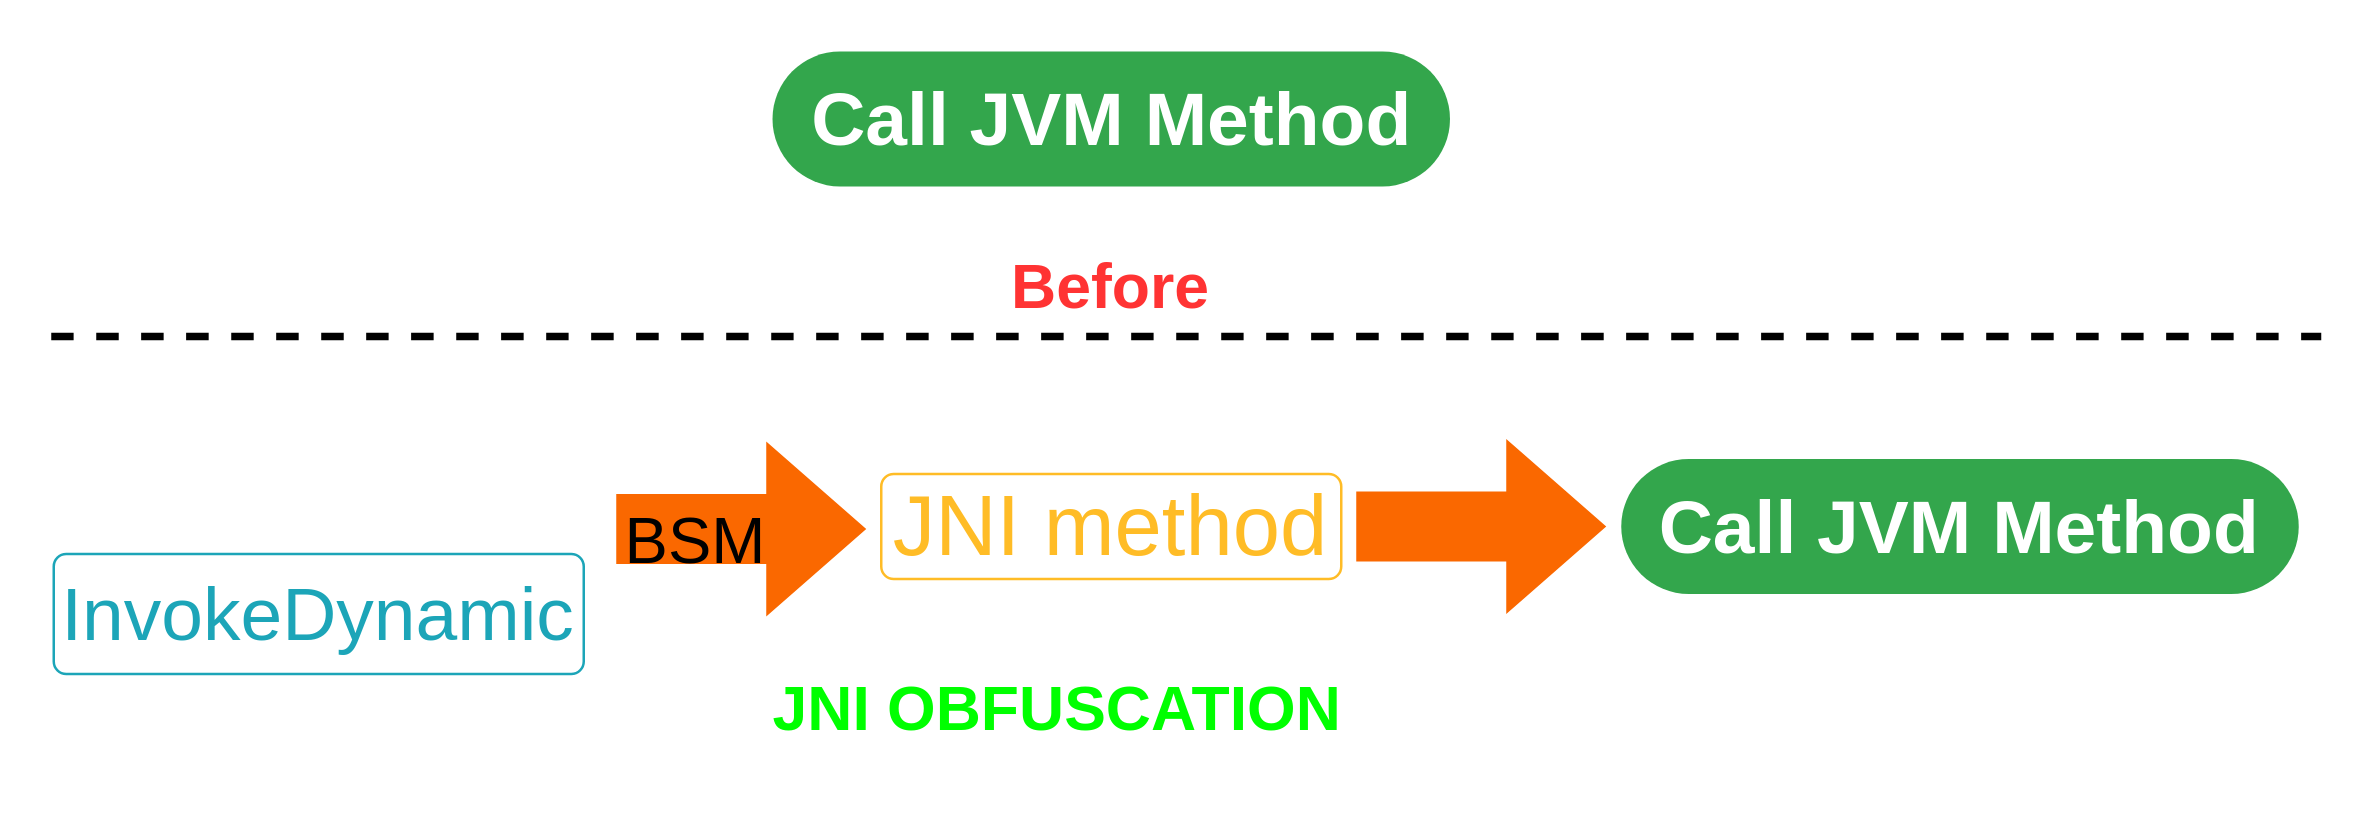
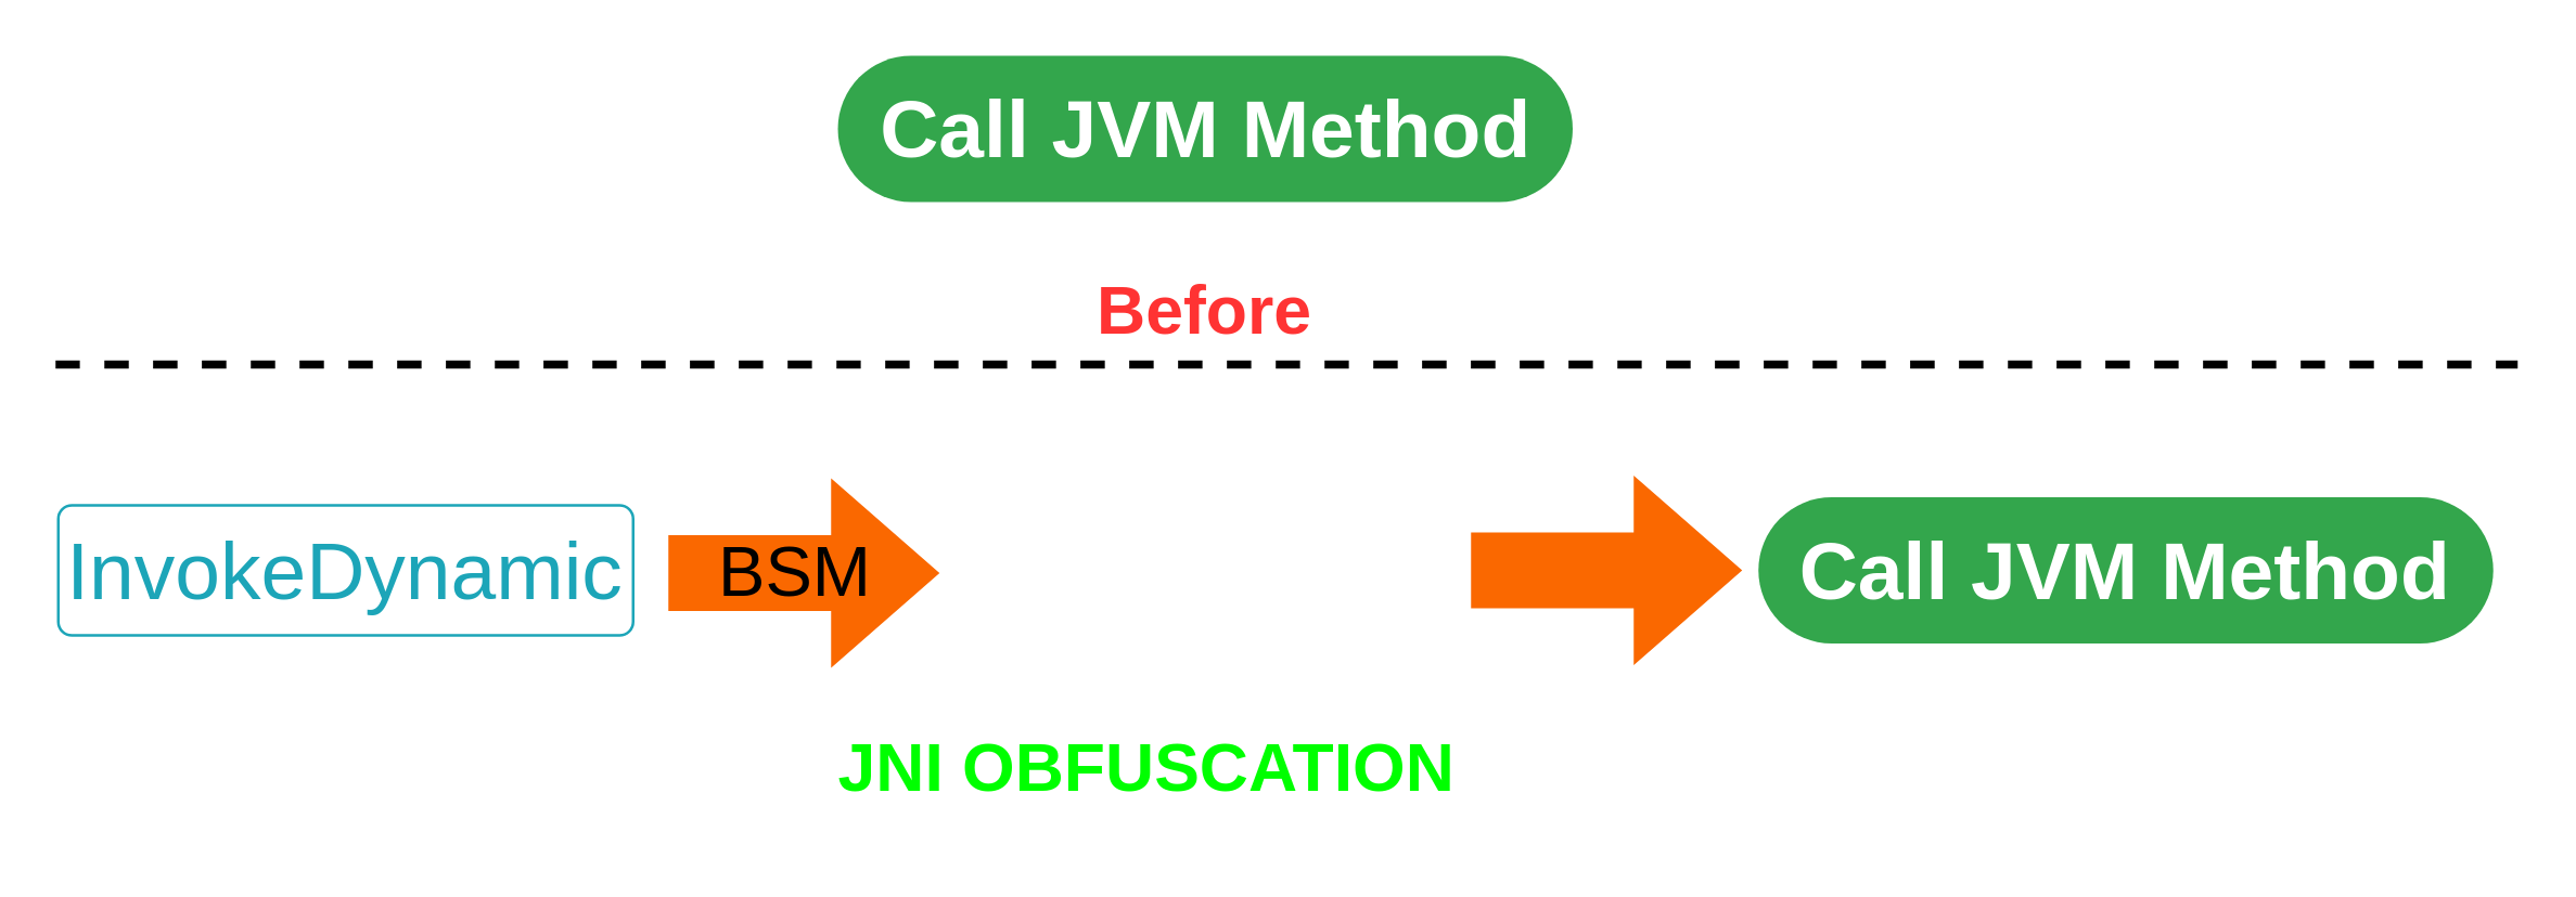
  <mxCell id="0" />
  <mxCell id="1" parent="0" />
- <mxCell id="2" value="&lt;font style=&quot;font-size: 34px;&quot;&gt;JNI method&lt;/font&gt;" style="html=1;shadow=0;dashed=0;shape=mxgraph.bootstrap.rrect;rSize=5;strokeColor=#FFBC26;strokeWidth=1;fillColor=none;fontColor=#FFBC26;whiteSpace=wrap;align=center;verticalAlign=middle;spacingLeft=0;fontStyle=0;fontSize=34;spacing=5;hachureGap=4;" parent="1" vertex="1"><mxGeometry x="352" y="189" width="184" height="42" as="geometry" /></mxCell>
- <mxCell id="3" value="InvokeDynamic" style="html=1;shadow=0;dashed=0;shape=mxgraph.bootstrap.rrect;rSize=5;strokeColor=#1CA5B8;strokeWidth=1;fillColor=none;fontColor=#1CA5B8;whiteSpace=wrap;align=center;verticalAlign=middle;spacingLeft=0;fontStyle=0;fontSize=30;spacing=5;hachureGap=4;" parent="1" vertex="1"><mxGeometry x="21" y="221" width="212" height="48" as="geometry" /></mxCell>
+ <mxCell id="3" value="InvokeDynamic" style="html=1;shadow=0;dashed=0;shape=mxgraph.bootstrap.rrect;rSize=5;strokeColor=#1CA5B8;strokeWidth=1;fillColor=none;fontColor=#1CA5B8;whiteSpace=wrap;align=center;verticalAlign=middle;spacingLeft=0;fontStyle=0;fontSize=30;spacing=5;hachureGap=4;" parent="1" vertex="1"><mxGeometry x="21" y="186" width="212" height="48" as="geometry" /></mxCell>
  <mxCell id="4" value="" style="verticalLabelPosition=bottom;verticalAlign=top;html=1;strokeWidth=2;shape=mxgraph.arrows2.arrow;dy=0.6;dx=40;notch=0;hachureGap=4;fontSize=25;fontColor=#000000;noLabel=1;labelBackgroundColor=default;fillColor=#fa6800;strokeColor=none;" parent="1" vertex="1"><mxGeometry x="246" y="176" width="100" height="70" as="geometry" /></mxCell>
  <mxCell id="5" value="&lt;font style=&quot;font-size: 30px&quot;&gt;Call JVM Method&lt;/font&gt;" style="rounded=1;whiteSpace=wrap;html=1;arcSize=50;strokeColor=none;strokeWidth=1;fillColor=#33A64C;fontColor=#FFFFFF;whiteSpace=wrap;align=center;verticalAlign=middle;spacingLeft=0;fontStyle=1;fontSize=14;spacing=10;hachureGap=4;" parent="1" vertex="1"><mxGeometry x="648" y="183" width="271" height="54" as="geometry" /></mxCell>
- <mxCell id="6" value="BSM" style="text;strokeColor=none;fillColor=none;html=1;align=center;verticalAlign=middle;whiteSpace=wrap;rounded=0;hachureGap=4;fontSize=26;" vertex="1" parent="1"><mxGeometry x="248" y="201" width="60" height="30" as="geometry" /></mxCell>
+ <mxCell id="6" value="BSM" style="text;strokeColor=none;fillColor=none;html=1;align=center;verticalAlign=middle;whiteSpace=wrap;rounded=0;hachureGap=4;fontSize=26;" vertex="1" parent="1"><mxGeometry x="263" y="196" width="60" height="30" as="geometry" /></mxCell>
  <mxCell id="7" value="" style="verticalLabelPosition=bottom;verticalAlign=top;html=1;strokeWidth=2;shape=mxgraph.arrows2.arrow;dy=0.6;dx=40;notch=0;hachureGap=4;fontSize=25;fontColor=#000000;noLabel=1;labelBackgroundColor=default;fillColor=#fa6800;strokeColor=none;" vertex="1" parent="1"><mxGeometry x="542" y="175" width="100" height="70" as="geometry" /></mxCell>
  <mxCell id="8" value="&lt;font style=&quot;font-size: 25px;&quot;&gt;&lt;b style=&quot;font-size: 25px;&quot;&gt;JNI OBFUSCATION&lt;/b&gt;&lt;/font&gt;" style="text;strokeColor=none;fillColor=none;html=1;align=left;verticalAlign=middle;whiteSpace=wrap;rounded=0;hachureGap=4;fontSize=25;fontColor=#00FF00;" vertex="1" parent="1"><mxGeometry x="307" y="255" width="274" height="54" as="geometry" /></mxCell>
  <mxCell id="9" value="&lt;font color=&quot;#ff3333&quot; style=&quot;font-size: 25px;&quot;&gt;&lt;b style=&quot;font-size: 25px;&quot;&gt;Before&lt;/b&gt;&lt;/font&gt;" style="text;strokeColor=none;fillColor=none;html=1;align=center;verticalAlign=middle;whiteSpace=wrap;rounded=0;hachureGap=4;fontSize=25;fontColor=#00FF00;" vertex="1" parent="1"><mxGeometry x="371" y="86" width="146" height="54" as="geometry" /></mxCell>
  <mxCell id="10" value="&lt;font style=&quot;font-size: 30px&quot;&gt;Call JVM Method&lt;/font&gt;" style="rounded=1;whiteSpace=wrap;html=1;arcSize=50;strokeColor=none;strokeWidth=1;fillColor=#33A64C;fontColor=#FFFFFF;whiteSpace=wrap;align=center;verticalAlign=middle;spacingLeft=0;fontStyle=1;fontSize=14;spacing=10;hachureGap=4;" vertex="1" parent="1"><mxGeometry x="308.5" y="20" width="271" height="54" as="geometry" /></mxCell>
  <mxCell id="11" value="" style="endArrow=none;dashed=1;html=1;rounded=0;fontSize=42;fontColor=#FF3333;startSize=14;endSize=14;sourcePerimeterSpacing=8;targetPerimeterSpacing=8;curved=1;strokeWidth=3;" edge="1" parent="1"><mxGeometry width="50" height="50" relative="1" as="geometry"><mxPoint x="20" y="134" as="sourcePoint" /><mxPoint x="928" y="134" as="targetPoint" /></mxGeometry></mxCell>
